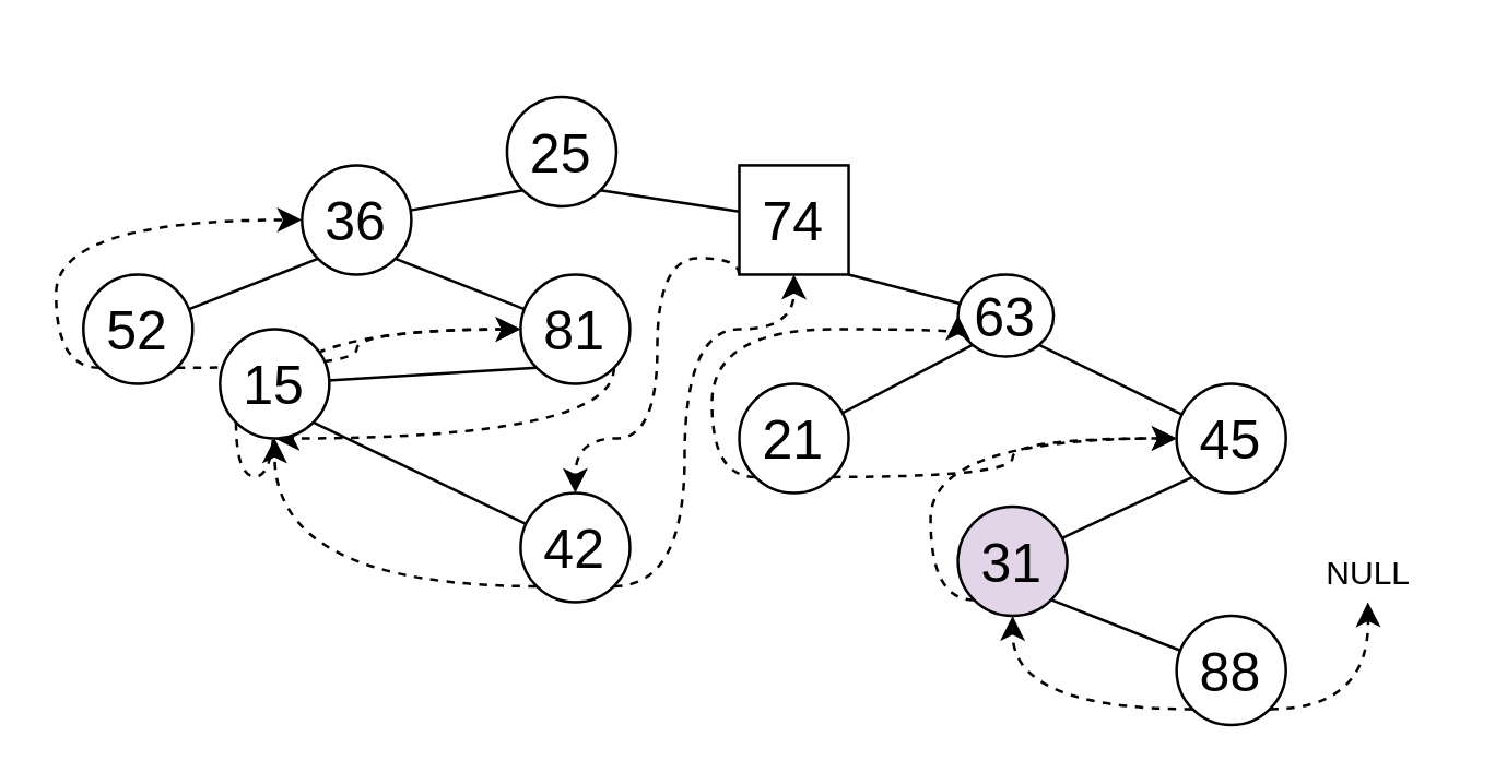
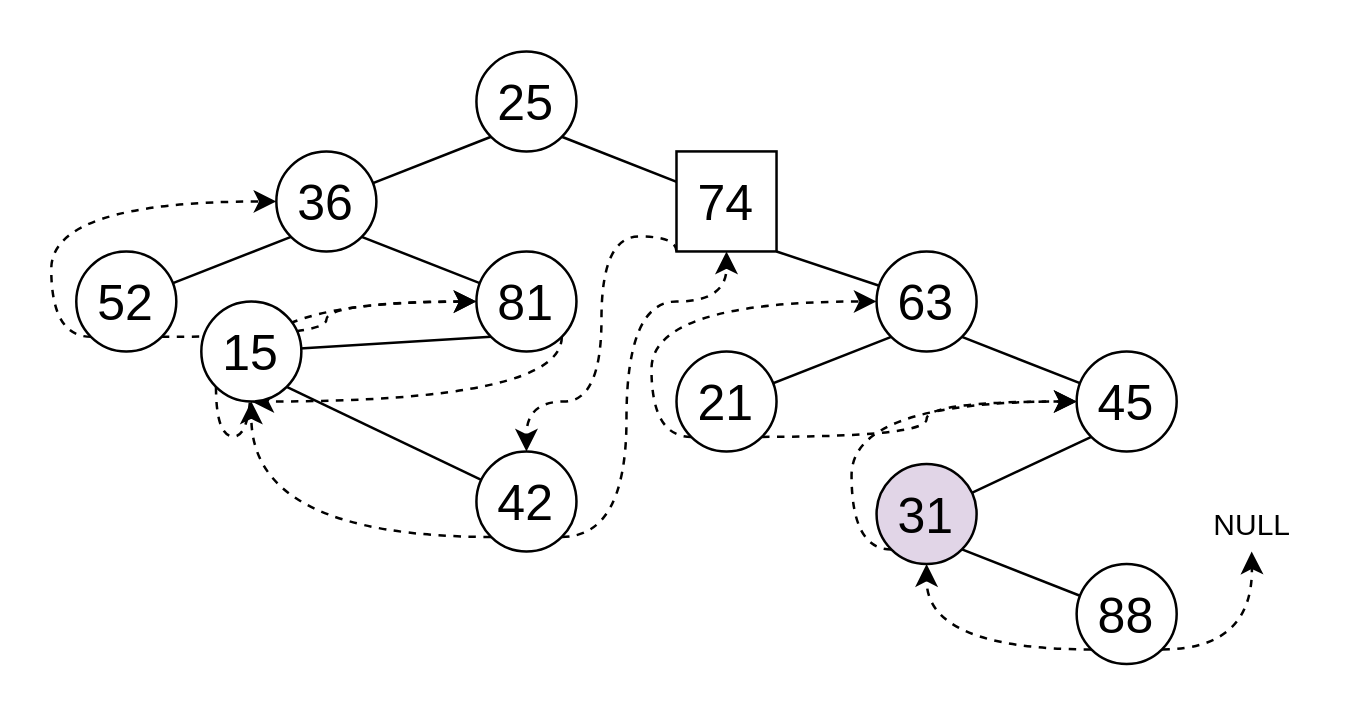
  <mxCell id="0" />
  <mxCell id="1" parent="0" />
  <mxCell id="2" style="edgeStyle=none;rounded=0;orthogonalLoop=1;jettySize=auto;html=1;exitX=0;exitY=1;exitDx=0;exitDy=0;entryX=0.5;entryY=0.5;entryDx=0;entryDy=0;entryPerimeter=0;fontSize=20;" parent="1" source="4" target="7" edge="1"><mxGeometry relative="1" as="geometry" /></mxCell>
  <mxCell id="3" style="edgeStyle=none;rounded=0;orthogonalLoop=1;jettySize=auto;html=1;exitX=1;exitY=1;exitDx=0;exitDy=0;entryX=0.5;entryY=0.5;entryDx=0;entryDy=0;entryPerimeter=0;fontSize=20;" parent="1" source="4" target="10" edge="1"><mxGeometry relative="1" as="geometry" /></mxCell>
- <mxCell id="4" value="25" style="ellipse;whiteSpace=wrap;html=1;aspect=fixed;fontSize=20;" parent="1" vertex="1"><mxGeometry x="185" y="35" width="40" height="40" as="geometry" /></mxCell>
+ <mxCell id="4" value="25" style="ellipse;whiteSpace=wrap;html=1;aspect=fixed;fontSize=20;" parent="1" vertex="1"><mxGeometry x="190" y="20" width="40" height="40" as="geometry" /></mxCell>
  <mxCell id="5" style="edgeStyle=none;rounded=0;orthogonalLoop=1;jettySize=auto;html=1;exitX=0;exitY=1;exitDx=0;exitDy=0;entryX=0.5;entryY=0.5;entryDx=0;entryDy=0;entryPerimeter=0;fontSize=20;" parent="1" source="7" target="13" edge="1"><mxGeometry relative="1" as="geometry" /></mxCell>
  <mxCell id="6" style="edgeStyle=none;rounded=0;orthogonalLoop=1;jettySize=auto;html=1;exitX=1;exitY=1;exitDx=0;exitDy=0;entryX=0.5;entryY=0.5;entryDx=0;entryDy=0;entryPerimeter=0;fontSize=20;" parent="1" source="7" target="16" edge="1"><mxGeometry relative="1" as="geometry" /></mxCell>
  <mxCell id="7" value="36" style="ellipse;whiteSpace=wrap;html=1;aspect=fixed;fontSize=20;" parent="1" vertex="1"><mxGeometry x="110" y="60" width="40" height="40" as="geometry" /></mxCell>
  <mxCell id="8" style="edgeStyle=none;rounded=0;orthogonalLoop=1;jettySize=auto;html=1;exitX=1;exitY=1;exitDx=0;exitDy=0;entryX=0.5;entryY=0.5;entryDx=0;entryDy=0;entryPerimeter=0;fontSize=20;" parent="1" source="10" target="25" edge="1"><mxGeometry relative="1" as="geometry" /></mxCell>
  <mxCell id="9" style="edgeStyle=orthogonalEdgeStyle;curved=1;rounded=0;orthogonalLoop=1;jettySize=auto;html=1;exitX=0;exitY=1;exitDx=0;exitDy=0;entryX=0.5;entryY=0;entryDx=0;entryDy=0;dashed=1;" edge="1" parent="1" source="10" target="22"><mxGeometry relative="1" as="geometry"><Array as="points"><mxPoint x="240" y="94" /><mxPoint x="240" y="160" /><mxPoint x="210" y="160" /></Array></mxGeometry></mxCell>
  <mxCell id="10" value="74" style="whiteSpace=wrap;html=1;aspect=fixed;fontSize=20;rounded=0;" parent="1" vertex="1"><mxGeometry x="270" y="60" width="40" height="40" as="geometry" /></mxCell>
  <mxCell id="11" style="edgeStyle=orthogonalEdgeStyle;curved=1;rounded=0;orthogonalLoop=1;jettySize=auto;html=1;exitX=0;exitY=1;exitDx=0;exitDy=0;entryX=0;entryY=0.5;entryDx=0;entryDy=0;dashed=1;" parent="1" source="13" target="7" edge="1"><mxGeometry relative="1" as="geometry"><Array as="points"><mxPoint x="20" y="134" /><mxPoint x="20" y="80" /></Array></mxGeometry></mxCell>
  <mxCell id="12" style="edgeStyle=orthogonalEdgeStyle;curved=1;rounded=0;orthogonalLoop=1;jettySize=auto;html=1;exitX=1;exitY=1;exitDx=0;exitDy=0;dashed=1;" parent="1" source="13" edge="1"><mxGeometry relative="1" as="geometry"><mxPoint x="190" y="120" as="targetPoint" /></mxGeometry></mxCell>
  <mxCell id="13" value="52" style="ellipse;whiteSpace=wrap;html=1;aspect=fixed;fontSize=20;" parent="1" vertex="1"><mxGeometry x="30" y="100" width="40" height="40" as="geometry" /></mxCell>
  <mxCell id="14" style="edgeStyle=none;rounded=0;orthogonalLoop=1;jettySize=auto;html=1;exitX=0;exitY=1;exitDx=0;exitDy=0;entryX=0.5;entryY=0.5;entryDx=0;entryDy=0;entryPerimeter=0;fontSize=20;" parent="1" source="16" target="19" edge="1"><mxGeometry relative="1" as="geometry" /></mxCell>
  <mxCell id="15" style="edgeStyle=orthogonalEdgeStyle;curved=1;rounded=0;orthogonalLoop=1;jettySize=auto;html=1;exitX=1;exitY=1;exitDx=0;exitDy=0;dashed=1;" edge="1" parent="1" source="16" target="19"><mxGeometry relative="1" as="geometry"><Array as="points"><mxPoint x="224" y="160" /></Array></mxGeometry></mxCell>
  <mxCell id="16" value="81" style="ellipse;whiteSpace=wrap;html=1;aspect=fixed;fontSize=20;" parent="1" vertex="1"><mxGeometry x="190" y="100" width="40" height="40" as="geometry" /></mxCell>
  <mxCell id="17" style="edgeStyle=none;rounded=0;orthogonalLoop=1;jettySize=auto;html=1;exitX=1;exitY=1;exitDx=0;exitDy=0;entryX=0.5;entryY=0.5;entryDx=0;entryDy=0;entryPerimeter=0;fontSize=20;" parent="1" source="19" target="22" edge="1"><mxGeometry relative="1" as="geometry" /></mxCell>
  <mxCell id="18" style="edgeStyle=orthogonalEdgeStyle;curved=1;rounded=0;orthogonalLoop=1;jettySize=auto;html=1;exitX=0;exitY=1;exitDx=0;exitDy=0;entryX=0;entryY=0.5;entryDx=0;entryDy=0;dashed=1;" parent="1" source="19" target="16" edge="1"><mxGeometry relative="1" as="geometry"><Array as="points"><mxPoint x="100" y="174" /><mxPoint x="100" y="120" /></Array></mxGeometry></mxCell>
  <mxCell id="19" value="15" style="ellipse;whiteSpace=wrap;html=1;aspect=fixed;fontSize=20;" parent="1" vertex="1"><mxGeometry x="80" y="120" width="40" height="40" as="geometry" /></mxCell>
  <mxCell id="20" style="edgeStyle=orthogonalEdgeStyle;curved=1;rounded=0;orthogonalLoop=1;jettySize=auto;html=1;exitX=0;exitY=1;exitDx=0;exitDy=0;entryX=0.5;entryY=1;entryDx=0;entryDy=0;dashed=1;" parent="1" source="22" target="19" edge="1"><mxGeometry relative="1" as="geometry" /></mxCell>
  <mxCell id="21" style="rounded=0;orthogonalLoop=1;jettySize=auto;html=1;exitX=1;exitY=1;exitDx=0;exitDy=0;edgeStyle=orthogonalEdgeStyle;curved=1;dashed=1;entryX=0.5;entryY=1;entryDx=0;entryDy=0;" edge="1" parent="1" source="22" target="10"><mxGeometry relative="1" as="geometry"><Array as="points"><mxPoint x="250" y="214" /><mxPoint x="250" y="120" /><mxPoint x="290" y="120" /></Array></mxGeometry></mxCell>
  <mxCell id="22" value="42" style="ellipse;whiteSpace=wrap;html=1;aspect=fixed;fontSize=20;" parent="1" vertex="1"><mxGeometry x="190" y="180" width="40" height="40" as="geometry" /></mxCell>
  <mxCell id="23" style="edgeStyle=none;rounded=0;orthogonalLoop=1;jettySize=auto;html=1;exitX=1;exitY=1;exitDx=0;exitDy=0;entryX=0.5;entryY=0.5;entryDx=0;entryDy=0;entryPerimeter=0;fontSize=20;" parent="1" source="25" target="27" edge="1"><mxGeometry relative="1" as="geometry" /></mxCell>
  <mxCell id="24" style="edgeStyle=none;rounded=0;orthogonalLoop=1;jettySize=auto;html=1;exitX=0;exitY=1;exitDx=0;exitDy=0;entryX=0.5;entryY=0.5;entryDx=0;entryDy=0;entryPerimeter=0;fontSize=20;" parent="1" source="25" target="30" edge="1"><mxGeometry relative="1" as="geometry" /></mxCell>
- <mxCell id="25" value="63" style="ellipse;whiteSpace=wrap;html=1;aspect=fixed;fontSize=20;" parent="1" vertex="1"><mxGeometry x="350" y="100" width="35" height="30" as="geometry" /></mxCell>
+ <mxCell id="25" value="63" style="ellipse;whiteSpace=wrap;html=1;aspect=fixed;fontSize=20;" parent="1" vertex="1"><mxGeometry x="350" y="100" width="40" height="40" as="geometry" /></mxCell>
  <mxCell id="26" style="edgeStyle=none;rounded=0;orthogonalLoop=1;jettySize=auto;html=1;exitX=0;exitY=1;exitDx=0;exitDy=0;fontSize=20;" parent="1" source="27" edge="1"><mxGeometry relative="1" as="geometry"><mxPoint x="370" y="205" as="targetPoint" /></mxGeometry></mxCell>
  <mxCell id="27" value="45" style="ellipse;whiteSpace=wrap;html=1;aspect=fixed;fontSize=20;" parent="1" vertex="1"><mxGeometry x="430" y="140" width="40" height="40" as="geometry" /></mxCell>
  <mxCell id="28" style="edgeStyle=orthogonalEdgeStyle;curved=1;rounded=0;orthogonalLoop=1;jettySize=auto;html=1;exitX=0;exitY=1;exitDx=0;exitDy=0;entryX=0;entryY=0.5;entryDx=0;entryDy=0;dashed=1;" parent="1" source="30" target="25" edge="1"><mxGeometry relative="1" as="geometry"><Array as="points"><mxPoint x="260" y="174" /><mxPoint x="260" y="120" /></Array></mxGeometry></mxCell>
  <mxCell id="29" style="edgeStyle=orthogonalEdgeStyle;curved=1;rounded=0;orthogonalLoop=1;jettySize=auto;html=1;exitX=1;exitY=1;exitDx=0;exitDy=0;entryX=0;entryY=0.5;entryDx=0;entryDy=0;dashed=1;" parent="1" source="30" target="27" edge="1"><mxGeometry relative="1" as="geometry"><Array as="points"><mxPoint x="370" y="174" /><mxPoint x="370" y="160" /></Array></mxGeometry></mxCell>
  <mxCell id="30" value="21" style="ellipse;whiteSpace=wrap;html=1;aspect=fixed;fontSize=20;" parent="1" vertex="1"><mxGeometry x="270" y="140" width="40" height="40" as="geometry" /></mxCell>
  <mxCell id="31" style="edgeStyle=none;rounded=0;orthogonalLoop=1;jettySize=auto;html=1;exitX=1;exitY=1;exitDx=0;exitDy=0;entryX=0.5;entryY=0.5;entryDx=0;entryDy=0;entryPerimeter=0;fontSize=20;" parent="1" source="33" target="36" edge="1"><mxGeometry relative="1" as="geometry" /></mxCell>
  <mxCell id="32" style="edgeStyle=orthogonalEdgeStyle;curved=1;rounded=0;orthogonalLoop=1;jettySize=auto;html=1;exitX=0;exitY=1;exitDx=0;exitDy=0;dashed=1;" parent="1" source="33" edge="1"><mxGeometry relative="1" as="geometry"><mxPoint x="430" y="160" as="targetPoint" /><Array as="points"><mxPoint x="340" y="219" /><mxPoint x="340" y="160" /></Array></mxGeometry></mxCell>
  <mxCell id="33" value="31" style="ellipse;whiteSpace=wrap;html=1;aspect=fixed;fontSize=20;fillColor=#e1d5e7;" parent="1" vertex="1"><mxGeometry x="350" y="185" width="40" height="40" as="geometry" /></mxCell>
  <mxCell id="34" style="edgeStyle=orthogonalEdgeStyle;curved=1;rounded=0;orthogonalLoop=1;jettySize=auto;html=1;exitX=0;exitY=1;exitDx=0;exitDy=0;entryX=0.5;entryY=1;entryDx=0;entryDy=0;dashed=1;" parent="1" source="36" target="33" edge="1"><mxGeometry relative="1" as="geometry" /></mxCell>
  <mxCell id="35" style="edgeStyle=orthogonalEdgeStyle;curved=1;rounded=0;orthogonalLoop=1;jettySize=auto;html=1;exitX=1;exitY=1;exitDx=0;exitDy=0;dashed=1;" parent="1" source="36" edge="1"><mxGeometry relative="1" as="geometry"><mxPoint x="500" y="220" as="targetPoint" /></mxGeometry></mxCell>
  <mxCell id="36" value="88" style="ellipse;whiteSpace=wrap;html=1;aspect=fixed;fontSize=20;" parent="1" vertex="1"><mxGeometry x="430" y="225" width="40" height="40" as="geometry" /></mxCell>
  <mxCell id="37" value="NULL" style="text;html=1;align=center;verticalAlign=middle;resizable=0;points=[];autosize=1;strokeColor=none;" parent="1" vertex="1"><mxGeometry x="475" y="200" width="50" height="20" as="geometry" /></mxCell>
